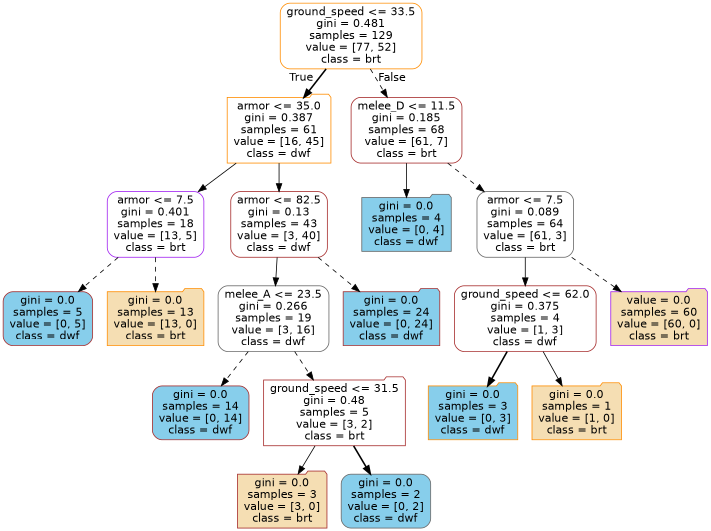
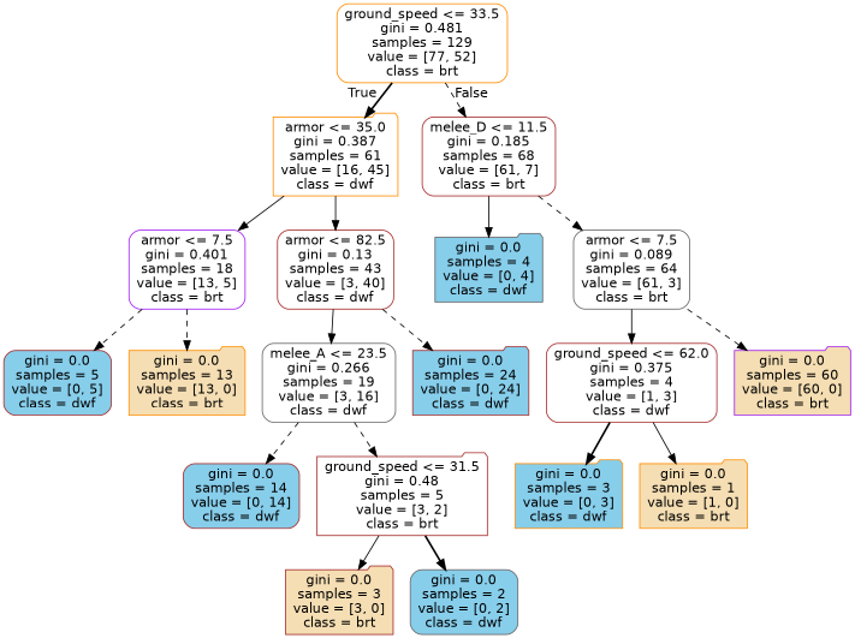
  digraph {
    node [color=brown fillcolor=white fontname=helvetica shape=box style="rounded, filled"]
    edge [fontname=helvetica style=dashed]
    n1 [color=darkorange label="ground_speed <= 33.5\ngini = 0.481\nsamples = 129\nvalue = [77, 52]\nclass = brt"]
    n2 [color=darkorange label="armor <= 35.0\ngini = 0.387\nsamples = 61\nvalue = [16, 45]\nclass = dwf" shape=folder]
    n3 [label="melee_D <= 11.5\ngini = 0.185\nsamples = 68\nvalue = [61, 7]\nclass = brt"]
    n4 [color=purple label="armor <= 7.5\ngini = 0.401\nsamples = 18\nvalue = [13, 5]\nclass = brt"]
    n5 [label="armor <= 82.5\ngini = 0.13\nsamples = 43\nvalue = [3, 40]\nclass = dwf"]
    n6 [color=gray40 fillcolor=skyblue label="gini = 0.0\nsamples = 4\nvalue = [0, 4]\nclass = dwf" shape=folder]
    n7 [color=gray40 label="armor <= 7.5\ngini = 0.089\nsamples = 64\nvalue = [61, 3]\nclass = brt"]
    n8 [fillcolor=skyblue label="gini = 0.0\nsamples = 5\nvalue = [0, 5]\nclass = dwf"]
    n9 [color=darkorange fillcolor=wheat label="gini = 0.0\nsamples = 13\nvalue = [13, 0]\nclass = brt" shape=folder]
    n10 [color=gray40 label="melee_A <= 23.5\ngini = 0.266\nsamples = 19\nvalue = [3, 16]\nclass = dwf"]
    n11 [fillcolor=skyblue label="gini = 0.0\nsamples = 24\nvalue = [0, 24]\nclass = dwf" shape=folder]
    n12 [fillcolor=skyblue label="gini = 0.0\nsamples = 14\nvalue = [0, 14]\nclass = dwf"]
    n13 [label="ground_speed <= 31.5\ngini = 0.48\nsamples = 5\nvalue = [3, 2]\nclass = brt" shape=folder]
    n14 [fillcolor=wheat label="gini = 0.0\nsamples = 3\nvalue = [3, 0]\nclass = brt" shape=folder]
    n15 [color=gray40 fillcolor=skyblue label="gini = 0.0\nsamples = 2\nvalue = [0, 2]\nclass = dwf"]
    n16 [label="ground_speed <= 62.0\ngini = 0.375\nsamples = 4\nvalue = [1, 3]\nclass = dwf"]
-   n17 [color=purple fillcolor=wheat label="value = 0.0\nsamples = 60\nvalue = [60, 0]\nclass = brt" shape=folder]
+   n17 [color=purple fillcolor=wheat label="gini = 0.0\nsamples = 60\nvalue = [60, 0]\nclass = brt" shape=folder]
    n18 [color=darkorange fillcolor=skyblue label="gini = 0.0\nsamples = 3\nvalue = [0, 3]\nclass = dwf" shape=folder]
    n19 [color=darkorange fillcolor=wheat label="gini = 0.0\nsamples = 1\nvalue = [1, 0]\nclass = brt" shape=folder]
    n1 -> n2 [headlabel=True labelangle=45 labeldistance=2.5 style=bold]
    n1 -> n3 [headlabel=False labelangle=-45 labeldistance=2.5]
    n2 -> n4 [style=solid]
    n2 -> n5 [style=solid]
    n3 -> n6 [style=solid]
    n3 -> n7
    n4 -> n8
    n4 -> n9
    n5 -> n10 [style=solid]
    n5 -> n11
    n7 -> n16 [style=solid]
    n7 -> n17
    n10 -> n12
    n10 -> n13
    n13 -> n14 [style=solid]
    n13 -> n15 [style=bold]
    n16 -> n18 [style=bold]
    n16 -> n19 [style=solid]
  }
